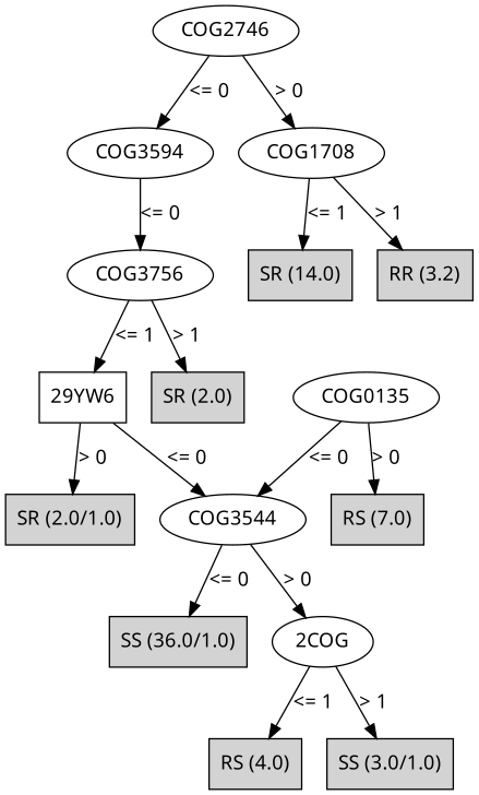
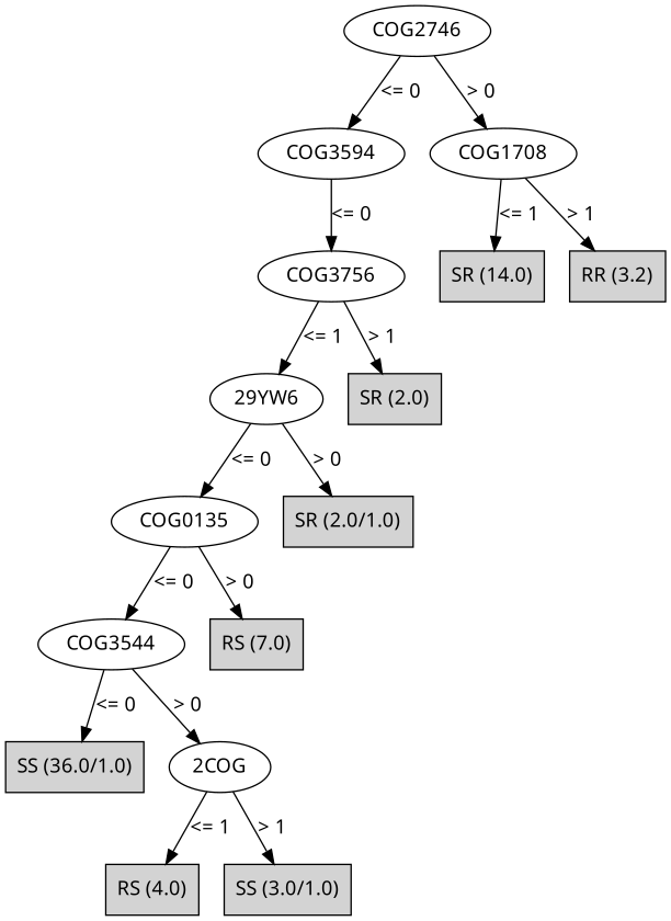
  digraph {
    fontname="Noto Sans"
    node [fontname="Noto Sans"]
    edge [fontname="Noto Sans"]
    n1 [label=COG2746]
    n2 [label=COG3594]
    n3 [label=COG1708]
    n4 [label=COG3756]
    n5 [label="SR (14.0)" shape=box style=filled]
    n6 [label="RR (3.2)" shape=box style=filled]
-   n7 [label="29YW6" shape=box]
+   n7 [label="29YW6"]
    n8 [label="SR (2.0)" shape=box style=filled]
    n9 [label=COG0135]
    n10 [label="SR (2.0/1.0)" shape=box style=filled]
    n11 [label=COG3544]
    n12 [label="RS (7.0)" shape=box style=filled]
    n13 [label="SS (36.0/1.0)" shape=box style=filled]
    n14 [label="2COG"]
    n15 [label="RS (4.0)" shape=box style=filled]
    n16 [label="SS (3.0/1.0)" shape=box style=filled]
    n1 -> n2 [label="<= 0"]
    n1 -> n3 [label="> 0"]
    n2 -> n4 [label="<= 0"]
    n3 -> n5 [label="<= 1"]
    n3 -> n6 [label="> 1"]
    n4 -> n7 [label="<= 1"]
    n4 -> n8 [label="> 1"]
-   n7 -> n11 [label="<= 0"]
+   n7 -> n9 [label="<= 0"]
    n7 -> n10 [label="> 0"]
    n9 -> n11 [label="<= 0"]
    n9 -> n12 [label="> 0"]
    n11 -> n13 [label="<= 0"]
    n11 -> n14 [label="> 0"]
    n14 -> n15 [label="<= 1"]
    n14 -> n16 [label="> 1"]
  }
